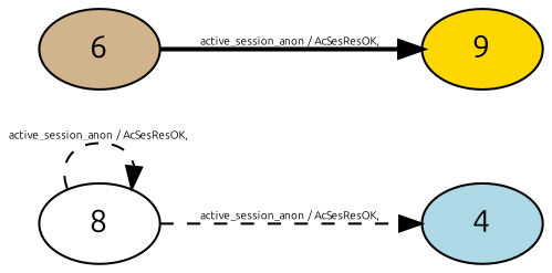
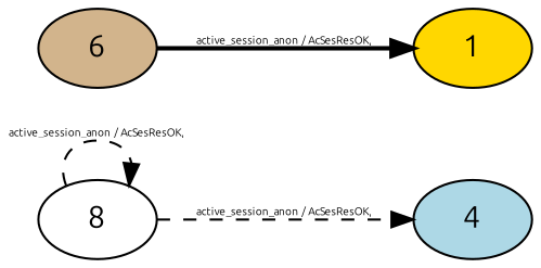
  digraph {
    fontname=Ubuntu
    rankdir=LR
    node [fontname=Ubuntu shape=ellipse style=filled]
    edge [fontname=Ubuntu fontsize=5 style=dashed]
    8 [fillcolor=white]
    4 [fillcolor=lightblue]
    6 [fillcolor=tan]
-   9 [fillcolor=gold]
+   9 [fillcolor=gold label=1]
    8 -> 8 [label="active_session_anon / AcSesResOK,"]
    8 -> 4 [label="active_session_anon / AcSesResOK,"]
    6 -> 9 [label="active_session_anon / AcSesResOK," style=bold]
  }
